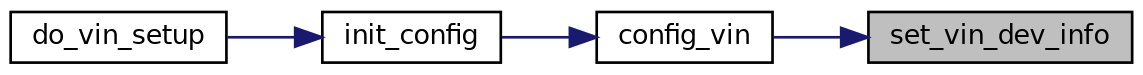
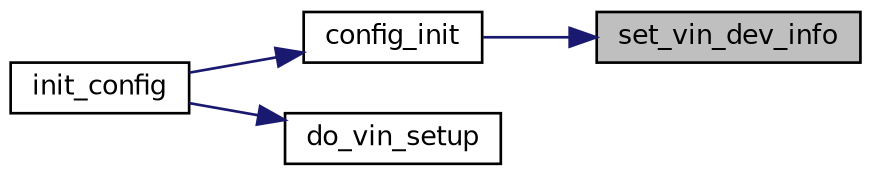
  digraph {
    rankdir=RL
    node [color=black fontname=Helvetica fontsize=10 shape=record]
    edge [color=midnightblue dir=back fontname=Helvetica fontsize=10 labelfontname=Helvetica labelfontsize=10 style=solid]
    n1 [fillcolor=grey75 fontcolor=black height=0.2 label=set_vin_dev_info style=filled width=0.4]
-   n2 [height=0.2 label=config_vin width=0.4]
+   n2 [height=0.2 label=config_init width=0.4]
    n3 [height=0.2 label=init_config width=0.4]
    n4 [height=0.2 label=do_vin_setup width=0.4]
    n1 -> n2
    n2 -> n3
-   n3 -> n4
+   n4 -> n3
  }
